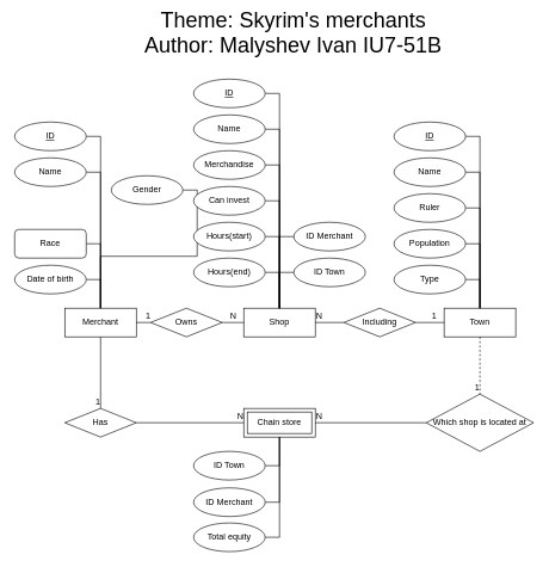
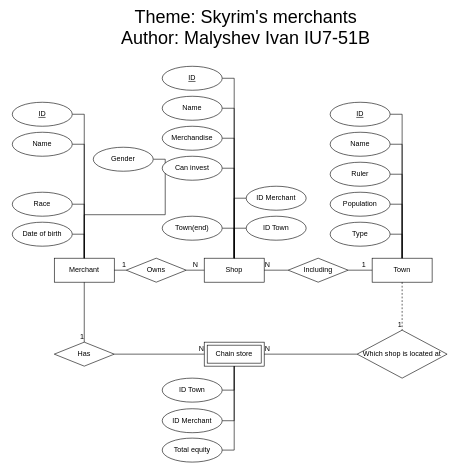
  <mxCell id="0" />
  <mxCell id="1" parent="0" />
  <mxCell id="2" value="&lt;font style=&quot;font-size: 30px&quot;&gt;Theme: Skyrim's merchants&lt;br&gt;Author: Malyshev Ivan IU7-51B&lt;br&gt;&lt;/font&gt;" style="text;html=1;align=center;verticalAlign=middle;resizable=0;points=[];autosize=1;strokeColor=none;" parent="1" vertex="1"><mxGeometry x="194" y="20" width="430" height="50" as="geometry" /></mxCell>
  <mxCell id="3" value="Merchant" style="whiteSpace=wrap;html=1;align=center;" parent="1" vertex="1"><mxGeometry x="90" y="430" width="100" height="40" as="geometry" /></mxCell>
  <mxCell id="4" style="edgeStyle=orthogonalEdgeStyle;rounded=0;orthogonalLoop=1;jettySize=auto;html=1;exitX=1;exitY=0.5;exitDx=0;exitDy=0;entryX=0.5;entryY=0;entryDx=0;entryDy=0;endArrow=none;endFill=0;" parent="1" source="5" target="3" edge="1"><mxGeometry relative="1" as="geometry" /></mxCell>
  <mxCell id="5" value="Name" style="ellipse;whiteSpace=wrap;html=1;align=center;" parent="1" vertex="1"><mxGeometry x="20" y="220" width="100" height="40" as="geometry" /></mxCell>
  <mxCell id="6" style="edgeStyle=orthogonalEdgeStyle;rounded=0;orthogonalLoop=1;jettySize=auto;html=1;exitX=1;exitY=0.5;exitDx=0;exitDy=0;endArrow=none;endFill=0;entryX=0.5;entryY=0;entryDx=0;entryDy=0;" parent="1" source="7" target="3" edge="1"><mxGeometry relative="1" as="geometry"><mxPoint x="190" y="400" as="targetPoint" /></mxGeometry></mxCell>
  <mxCell id="7" value="Gender" style="ellipse;whiteSpace=wrap;html=1;align=center;" parent="1" vertex="1"><mxGeometry x="155" y="245" width="100" height="40" as="geometry" /></mxCell>
  <mxCell id="8" style="edgeStyle=orthogonalEdgeStyle;rounded=0;orthogonalLoop=1;jettySize=auto;html=1;exitX=1;exitY=0.5;exitDx=0;exitDy=0;entryX=0.5;entryY=0;entryDx=0;entryDy=0;endArrow=none;endFill=0;" parent="1" source="9" target="3" edge="1"><mxGeometry relative="1" as="geometry" /></mxCell>
- <mxCell id="9" value="Race" style="whiteSpace=wrap;html=1;align=center;rounded=1;" parent="1" vertex="1"><mxGeometry x="20" y="320" width="100" height="40" as="geometry" /></mxCell>
+ <mxCell id="9" value="Race" style="ellipse;whiteSpace=wrap;html=1;align=center;" parent="1" vertex="1"><mxGeometry x="20" y="320" width="100" height="40" as="geometry" /></mxCell>
  <mxCell id="10" style="edgeStyle=orthogonalEdgeStyle;rounded=0;orthogonalLoop=1;jettySize=auto;html=1;exitX=1;exitY=0.5;exitDx=0;exitDy=0;entryX=0.5;entryY=0;entryDx=0;entryDy=0;endArrow=none;endFill=0;" parent="1" source="11" target="3" edge="1"><mxGeometry relative="1" as="geometry" /></mxCell>
  <mxCell id="11" value="Date of birth" style="ellipse;whiteSpace=wrap;html=1;align=center;" parent="1" vertex="1"><mxGeometry x="20" y="370" width="100" height="40" as="geometry" /></mxCell>
  <mxCell id="12" style="edgeStyle=orthogonalEdgeStyle;rounded=0;orthogonalLoop=1;jettySize=auto;html=1;exitX=1;exitY=0.5;exitDx=0;exitDy=0;entryX=0.5;entryY=0;entryDx=0;entryDy=0;endArrow=none;endFill=0;" parent="1" source="13" target="3" edge="1"><mxGeometry relative="1" as="geometry" /></mxCell>
  <mxCell id="13" value="ID" style="ellipse;whiteSpace=wrap;html=1;align=center;fontStyle=4;" parent="1" vertex="1"><mxGeometry x="20" y="170" width="100" height="40" as="geometry" /></mxCell>
  <mxCell id="14" value="Shop" style="whiteSpace=wrap;html=1;align=center;" parent="1" vertex="1"><mxGeometry x="340" y="430" width="100" height="40" as="geometry" /></mxCell>
  <mxCell id="15" style="edgeStyle=orthogonalEdgeStyle;rounded=0;orthogonalLoop=1;jettySize=auto;html=1;exitX=1;exitY=0.5;exitDx=0;exitDy=0;entryX=0.5;entryY=0;entryDx=0;entryDy=0;endArrow=none;endFill=0;" parent="1" source="16" target="14" edge="1"><mxGeometry relative="1" as="geometry" /></mxCell>
  <mxCell id="16" value="Name" style="ellipse;whiteSpace=wrap;html=1;align=center;" parent="1" vertex="1"><mxGeometry x="270" y="160" width="100" height="40" as="geometry" /></mxCell>
  <mxCell id="17" style="edgeStyle=orthogonalEdgeStyle;rounded=0;orthogonalLoop=1;jettySize=auto;html=1;exitX=1;exitY=0.5;exitDx=0;exitDy=0;entryX=0.5;entryY=0;entryDx=0;entryDy=0;endArrow=none;endFill=0;" parent="1" source="18" target="14" edge="1"><mxGeometry relative="1" as="geometry" /></mxCell>
  <mxCell id="18" value="Merchandise" style="ellipse;whiteSpace=wrap;html=1;align=center;" parent="1" vertex="1"><mxGeometry x="270" y="210" width="100" height="40" as="geometry" /></mxCell>
  <mxCell id="19" style="edgeStyle=orthogonalEdgeStyle;rounded=0;orthogonalLoop=1;jettySize=auto;html=1;exitX=1;exitY=0.5;exitDx=0;exitDy=0;entryX=0.5;entryY=0;entryDx=0;entryDy=0;endArrow=none;endFill=0;" parent="1" source="20" target="14" edge="1"><mxGeometry relative="1" as="geometry" /></mxCell>
  <mxCell id="20" value="Can invest" style="ellipse;whiteSpace=wrap;html=1;align=center;" parent="1" vertex="1"><mxGeometry x="270" y="260" width="100" height="40" as="geometry" /></mxCell>
- <mxCell id="21" style="edgeStyle=orthogonalEdgeStyle;rounded=0;orthogonalLoop=1;jettySize=auto;html=1;exitX=1;exitY=0.5;exitDx=0;exitDy=0;entryX=0.5;entryY=0;entryDx=0;entryDy=0;endArrow=none;endFill=0;" parent="1" source="22" target="14" edge="1"><mxGeometry relative="1" as="geometry" /></mxCell>
- <mxCell id="22" value="Hours(start)" style="ellipse;whiteSpace=wrap;html=1;align=center;" parent="1" vertex="1"><mxGeometry x="270" y="310" width="100" height="40" as="geometry" /></mxCell>
  <mxCell id="23" style="edgeStyle=orthogonalEdgeStyle;rounded=0;orthogonalLoop=1;jettySize=auto;html=1;exitX=1;exitY=0.5;exitDx=0;exitDy=0;entryX=0.5;entryY=0;entryDx=0;entryDy=0;endArrow=none;endFill=0;" parent="1" source="24" target="14" edge="1"><mxGeometry relative="1" as="geometry" /></mxCell>
  <mxCell id="24" value="ID" style="ellipse;whiteSpace=wrap;html=1;align=center;fontStyle=4;" parent="1" vertex="1"><mxGeometry x="270" y="110" width="100" height="40" as="geometry" /></mxCell>
  <mxCell id="25" value="Town" style="whiteSpace=wrap;html=1;align=center;" parent="1" vertex="1"><mxGeometry x="620" y="430" width="100" height="40" as="geometry" /></mxCell>
  <mxCell id="26" style="edgeStyle=orthogonalEdgeStyle;rounded=0;orthogonalLoop=1;jettySize=auto;html=1;exitX=1;exitY=0.5;exitDx=0;exitDy=0;entryX=0.5;entryY=0;entryDx=0;entryDy=0;endArrow=none;endFill=0;" parent="1" source="27" target="25" edge="1"><mxGeometry relative="1" as="geometry" /></mxCell>
  <mxCell id="27" value="Name" style="ellipse;whiteSpace=wrap;html=1;align=center;" parent="1" vertex="1"><mxGeometry x="550" y="220" width="100" height="40" as="geometry" /></mxCell>
  <mxCell id="28" style="edgeStyle=orthogonalEdgeStyle;rounded=0;orthogonalLoop=1;jettySize=auto;html=1;exitX=1;exitY=0.5;exitDx=0;exitDy=0;endArrow=none;endFill=0;entryX=0.5;entryY=0;entryDx=0;entryDy=0;" parent="1" source="29" target="25" edge="1"><mxGeometry relative="1" as="geometry"><mxPoint x="720" y="400" as="targetPoint" /></mxGeometry></mxCell>
  <mxCell id="29" value="Ruler" style="ellipse;whiteSpace=wrap;html=1;align=center;" parent="1" vertex="1"><mxGeometry x="550" y="270" width="100" height="40" as="geometry" /></mxCell>
  <mxCell id="30" style="edgeStyle=orthogonalEdgeStyle;rounded=0;orthogonalLoop=1;jettySize=auto;html=1;exitX=1;exitY=0.5;exitDx=0;exitDy=0;entryX=0.5;entryY=0;entryDx=0;entryDy=0;endArrow=none;endFill=0;" parent="1" source="31" target="25" edge="1"><mxGeometry relative="1" as="geometry" /></mxCell>
  <mxCell id="31" value="Population" style="ellipse;whiteSpace=wrap;html=1;align=center;" parent="1" vertex="1"><mxGeometry x="550" y="320" width="100" height="40" as="geometry" /></mxCell>
  <mxCell id="32" style="edgeStyle=orthogonalEdgeStyle;rounded=0;orthogonalLoop=1;jettySize=auto;html=1;exitX=1;exitY=0.5;exitDx=0;exitDy=0;entryX=0.5;entryY=0;entryDx=0;entryDy=0;endArrow=none;endFill=0;" parent="1" source="33" target="25" edge="1"><mxGeometry relative="1" as="geometry" /></mxCell>
  <mxCell id="33" value="Type" style="ellipse;whiteSpace=wrap;html=1;align=center;" parent="1" vertex="1"><mxGeometry x="550" y="370" width="100" height="40" as="geometry" /></mxCell>
  <mxCell id="34" style="edgeStyle=orthogonalEdgeStyle;rounded=0;orthogonalLoop=1;jettySize=auto;html=1;exitX=1;exitY=0.5;exitDx=0;exitDy=0;entryX=0.5;entryY=0;entryDx=0;entryDy=0;endArrow=none;endFill=0;" parent="1" source="35" target="25" edge="1"><mxGeometry relative="1" as="geometry" /></mxCell>
  <mxCell id="35" value="ID" style="ellipse;whiteSpace=wrap;html=1;align=center;fontStyle=4;" parent="1" vertex="1"><mxGeometry x="550" y="170" width="100" height="40" as="geometry" /></mxCell>
  <mxCell id="36" value="Chain store" style="shape=ext;margin=3;double=1;whiteSpace=wrap;html=1;align=center;" parent="1" vertex="1"><mxGeometry x="340" y="570" width="100" height="40" as="geometry" /></mxCell>
  <mxCell id="37" style="edgeStyle=orthogonalEdgeStyle;rounded=0;orthogonalLoop=1;jettySize=auto;html=1;exitX=1;exitY=0.5;exitDx=0;exitDy=0;entryX=0.5;entryY=1;entryDx=0;entryDy=0;endArrow=none;endFill=0;" parent="1" source="38" target="36" edge="1"><mxGeometry relative="1" as="geometry" /></mxCell>
  <mxCell id="38" value="ID Town" style="ellipse;whiteSpace=wrap;html=1;align=center;" parent="1" vertex="1"><mxGeometry x="270" y="630" width="100" height="40" as="geometry" /></mxCell>
  <mxCell id="39" style="edgeStyle=orthogonalEdgeStyle;rounded=0;orthogonalLoop=1;jettySize=auto;html=1;exitX=1;exitY=0.5;exitDx=0;exitDy=0;entryX=0.5;entryY=1;entryDx=0;entryDy=0;endArrow=none;endFill=0;" parent="1" source="40" target="36" edge="1"><mxGeometry relative="1" as="geometry" /></mxCell>
  <mxCell id="40" value="ID Merchant" style="ellipse;whiteSpace=wrap;html=1;align=center;" parent="1" vertex="1"><mxGeometry x="270" y="681" width="100" height="40" as="geometry" /></mxCell>
  <mxCell id="41" style="edgeStyle=orthogonalEdgeStyle;rounded=0;orthogonalLoop=1;jettySize=auto;html=1;exitX=1;exitY=0.5;exitDx=0;exitDy=0;entryX=0.5;entryY=1;entryDx=0;entryDy=0;endArrow=none;endFill=0;" parent="1" source="42" target="36" edge="1"><mxGeometry relative="1" as="geometry" /></mxCell>
  <mxCell id="42" value="Total equity" style="ellipse;whiteSpace=wrap;html=1;align=center;" parent="1" vertex="1"><mxGeometry x="270" y="730" width="100" height="40" as="geometry" /></mxCell>
  <mxCell id="43" value="Owns" style="shape=rhombus;perimeter=rhombusPerimeter;whiteSpace=wrap;html=1;align=center;" parent="1" vertex="1"><mxGeometry x="210" y="430" width="100" height="40" as="geometry" /></mxCell>
  <mxCell id="44" value="Including" style="shape=rhombus;perimeter=rhombusPerimeter;whiteSpace=wrap;html=1;align=center;" parent="1" vertex="1"><mxGeometry x="480" y="430" width="100" height="40" as="geometry" /></mxCell>
  <mxCell id="45" value="" style="endArrow=none;html=1;rounded=0;exitX=1;exitY=0.5;exitDx=0;exitDy=0;entryX=0;entryY=0.5;entryDx=0;entryDy=0;" parent="1" source="3" target="43" edge="1"><mxGeometry relative="1" as="geometry"><mxPoint x="80" y="519.5" as="sourcePoint" /><mxPoint x="240" y="519.5" as="targetPoint" /></mxGeometry></mxCell>
  <mxCell id="46" value="1" style="resizable=0;html=1;align=right;verticalAlign=bottom;" parent="45" connectable="0" vertex="1"><mxGeometry x="1" relative="1" as="geometry" /></mxCell>
  <mxCell id="47" value="" style="endArrow=none;html=1;rounded=0;exitX=1;exitY=0.5;exitDx=0;exitDy=0;entryX=0;entryY=0.5;entryDx=0;entryDy=0;" parent="1" source="43" target="14" edge="1"><mxGeometry relative="1" as="geometry"><mxPoint x="205" y="589.5" as="sourcePoint" /><mxPoint x="365" y="589.5" as="targetPoint" /></mxGeometry></mxCell>
  <mxCell id="48" value="N" style="resizable=0;html=1;align=right;verticalAlign=bottom;" parent="47" connectable="0" vertex="1"><mxGeometry x="1" relative="1" as="geometry"><mxPoint x="-10" as="offset" /></mxGeometry></mxCell>
  <mxCell id="49" value="" style="endArrow=none;html=1;rounded=0;entryX=1;entryY=0.5;entryDx=0;entryDy=0;exitX=0;exitY=0.5;exitDx=0;exitDy=0;" parent="1" source="25" target="44" edge="1"><mxGeometry relative="1" as="geometry"><mxPoint x="470" y="510" as="sourcePoint" /><mxPoint x="630" y="510" as="targetPoint" /></mxGeometry></mxCell>
  <mxCell id="50" value="1" style="resizable=0;html=1;align=right;verticalAlign=bottom;" parent="49" connectable="0" vertex="1"><mxGeometry x="1" relative="1" as="geometry"><mxPoint x="30" as="offset" /></mxGeometry></mxCell>
  <mxCell id="51" value="" style="endArrow=none;html=1;rounded=0;entryX=1;entryY=0.5;entryDx=0;entryDy=0;exitX=0;exitY=0.5;exitDx=0;exitDy=0;" parent="1" source="44" target="14" edge="1"><mxGeometry relative="1" as="geometry"><mxPoint x="475" y="540" as="sourcePoint" /><mxPoint x="635" y="540" as="targetPoint" /></mxGeometry></mxCell>
  <mxCell id="52" value="N" style="resizable=0;html=1;align=right;verticalAlign=bottom;" parent="51" connectable="0" vertex="1"><mxGeometry x="1" relative="1" as="geometry"><mxPoint x="10" as="offset" /></mxGeometry></mxCell>
  <mxCell id="53" style="edgeStyle=orthogonalEdgeStyle;rounded=0;orthogonalLoop=1;jettySize=auto;html=1;exitX=0;exitY=0.5;exitDx=0;exitDy=0;entryX=0.5;entryY=0;entryDx=0;entryDy=0;endArrow=none;endFill=0;" parent="1" source="54" target="14" edge="1"><mxGeometry relative="1" as="geometry" /></mxCell>
  <mxCell id="54" value="ID Merchant" style="ellipse;whiteSpace=wrap;html=1;align=center;" parent="1" vertex="1"><mxGeometry x="410" y="310" width="100" height="40" as="geometry" /></mxCell>
  <mxCell id="55" style="edgeStyle=orthogonalEdgeStyle;rounded=0;orthogonalLoop=1;jettySize=auto;html=1;exitX=0;exitY=0.5;exitDx=0;exitDy=0;entryX=0.5;entryY=0;entryDx=0;entryDy=0;endArrow=none;endFill=0;" parent="1" source="56" target="14" edge="1"><mxGeometry relative="1" as="geometry" /></mxCell>
  <mxCell id="56" value="ID Town" style="ellipse;whiteSpace=wrap;html=1;align=center;" parent="1" vertex="1"><mxGeometry x="410" y="360" width="100" height="40" as="geometry" /></mxCell>
  <mxCell id="57" style="edgeStyle=orthogonalEdgeStyle;rounded=0;orthogonalLoop=1;jettySize=auto;html=1;exitX=1;exitY=0.5;exitDx=0;exitDy=0;entryX=0.5;entryY=0;entryDx=0;entryDy=0;endArrow=none;endFill=0;" edge="1" parent="1" source="58" target="14"><mxGeometry relative="1" as="geometry" /></mxCell>
- <mxCell id="58" value="Hours(end)" style="ellipse;whiteSpace=wrap;html=1;align=center;" parent="1" vertex="1"><mxGeometry x="270" y="360" width="100" height="40" as="geometry" /></mxCell>
+ <mxCell id="58" value="Town(end)" style="ellipse;whiteSpace=wrap;html=1;align=center;" parent="1" vertex="1"><mxGeometry x="270" y="360" width="100" height="40" as="geometry" /></mxCell>
  <mxCell id="59" value="Has" style="shape=rhombus;perimeter=rhombusPerimeter;whiteSpace=wrap;html=1;align=center;" parent="1" vertex="1"><mxGeometry x="90" y="570" width="100" height="40" as="geometry" /></mxCell>
  <mxCell id="60" value="Which shop is located at" style="shape=rhombus;perimeter=rhombusPerimeter;whiteSpace=wrap;html=1;align=center;" parent="1" vertex="1"><mxGeometry x="595" y="550" width="150" height="80" as="geometry" /></mxCell>
  <mxCell id="61" value="" style="endArrow=none;html=1;rounded=0;entryX=0.5;entryY=0;entryDx=0;entryDy=0;exitX=0.5;exitY=1;exitDx=0;exitDy=0;" parent="1" source="3" target="59" edge="1"><mxGeometry relative="1" as="geometry"><mxPoint x="30" y="520" as="sourcePoint" /><mxPoint x="190" y="520" as="targetPoint" /></mxGeometry></mxCell>
  <mxCell id="62" value="1" style="resizable=0;html=1;align=right;verticalAlign=bottom;" parent="61" connectable="0" vertex="1"><mxGeometry x="1" relative="1" as="geometry" /></mxCell>
  <mxCell id="63" value="" style="endArrow=none;html=1;rounded=0;exitX=1;exitY=0.5;exitDx=0;exitDy=0;entryX=0;entryY=0.5;entryDx=0;entryDy=0;" parent="1" source="59" target="36" edge="1"><mxGeometry relative="1" as="geometry"><mxPoint x="205" y="560" as="sourcePoint" /><mxPoint x="365" y="560" as="targetPoint" /></mxGeometry></mxCell>
  <mxCell id="64" value="N" style="resizable=0;html=1;align=right;verticalAlign=bottom;" parent="63" connectable="0" vertex="1"><mxGeometry x="1" relative="1" as="geometry" /></mxCell>
  <mxCell id="65" value="" style="endArrow=none;html=1;rounded=0;entryX=1;entryY=0.5;entryDx=0;entryDy=0;exitX=0;exitY=0.5;exitDx=0;exitDy=0;" parent="1" source="60" target="36" edge="1"><mxGeometry relative="1" as="geometry"><mxPoint x="410" y="520" as="sourcePoint" /><mxPoint x="570" y="520" as="targetPoint" /></mxGeometry></mxCell>
  <mxCell id="66" value="N" style="resizable=0;html=1;align=right;verticalAlign=bottom;" parent="65" connectable="0" vertex="1"><mxGeometry x="1" relative="1" as="geometry"><mxPoint x="10" as="offset" /></mxGeometry></mxCell>
  <mxCell id="67" value="" style="endArrow=none;html=1;rounded=0;entryX=0.5;entryY=0;entryDx=0;entryDy=0;exitX=0.5;exitY=1;exitDx=0;exitDy=0;dashed=1;" parent="1" source="25" target="60" edge="1"><mxGeometry relative="1" as="geometry"><mxPoint x="310" y="480" as="sourcePoint" /><mxPoint x="470" y="480" as="targetPoint" /></mxGeometry></mxCell>
  <mxCell id="68" value="1" style="resizable=0;html=1;align=right;verticalAlign=bottom;" parent="67" connectable="0" vertex="1"><mxGeometry x="1" relative="1" as="geometry" /></mxCell>
